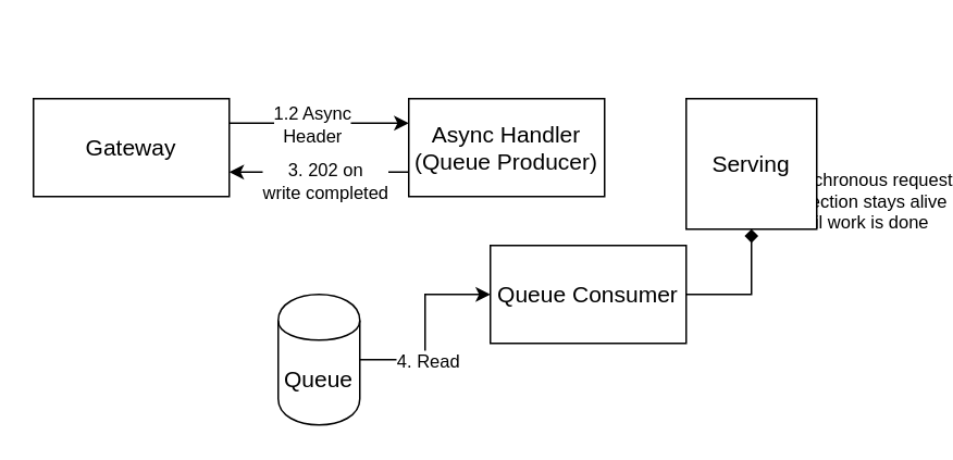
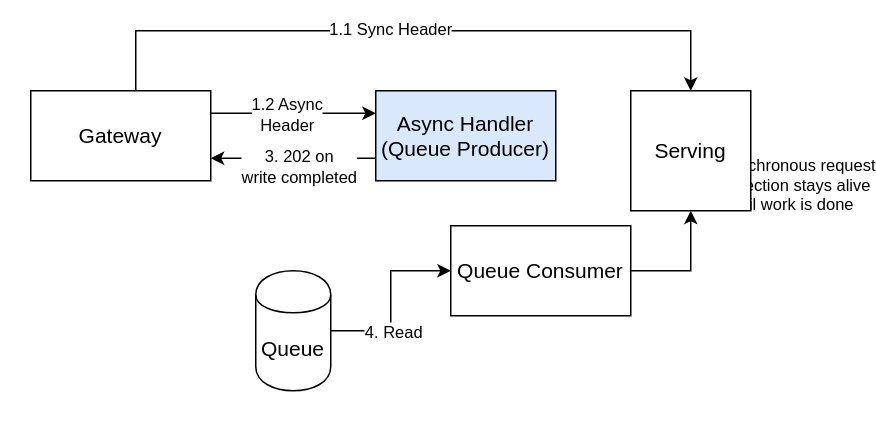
  <mxCell id="0" />
  <mxCell id="1" parent="0" />
  <mxCell id="2" style="edgeStyle=orthogonalEdgeStyle;rounded=0;orthogonalLoop=1;jettySize=auto;html=1;exitX=1;exitY=0.25;exitDx=0;exitDy=0;entryX=0;entryY=0.25;entryDx=0;entryDy=0;" parent="1" source="6" target="9" edge="1"><mxGeometry relative="1" as="geometry" /></mxCell>
  <mxCell id="3" value="1.2 Async &lt;br&gt;Header" style="edgeLabel;html=1;align=center;verticalAlign=middle;resizable=0;points=[];" parent="2" vertex="1" connectable="0"><mxGeometry x="-0.098" relative="1" as="geometry"><mxPoint as="offset" /></mxGeometry></mxCell>
+ <mxCell id="4" style="edgeStyle=orthogonalEdgeStyle;rounded=0;orthogonalLoop=1;jettySize=auto;html=1;exitX=0.5;exitY=0;exitDx=0;exitDy=0;entryX=0.5;entryY=0;entryDx=0;entryDy=0;" parent="1" source="6" target="16" edge="1"><mxGeometry relative="1" as="geometry"><Array as="points"><mxPoint x="90" y="20" /><mxPoint x="460" y="20" /></Array></mxGeometry></mxCell>
+ <mxCell id="5" value="1.1 Sync Header" style="edgeLabel;html=1;align=center;verticalAlign=middle;resizable=0;points=[];" parent="4" vertex="1" connectable="0"><mxGeometry x="-0.049" y="2" relative="1" as="geometry"><mxPoint as="offset" /></mxGeometry></mxCell>
  <mxCell id="6" value="&lt;font style=&quot;font-size: 14px&quot;&gt;Gateway&lt;/font&gt;" style="rounded=0;whiteSpace=wrap;html=1;" parent="1" vertex="1"><mxGeometry x="20" y="60" width="120" height="60" as="geometry" /></mxCell>
  <mxCell id="7" style="edgeStyle=orthogonalEdgeStyle;rounded=0;orthogonalLoop=1;jettySize=auto;html=1;exitX=0;exitY=0.75;exitDx=0;exitDy=0;entryX=1;entryY=0.75;entryDx=0;entryDy=0;" parent="1" source="9" target="6" edge="1"><mxGeometry relative="1" as="geometry" /></mxCell>
  <mxCell id="8" value="3. 202 on &lt;br&gt;write completed" style="edgeLabel;html=1;align=center;verticalAlign=middle;resizable=0;points=[];" parent="7" vertex="1" connectable="0"><mxGeometry x="0.053" y="-2" relative="1" as="geometry"><mxPoint x="6" y="7" as="offset" /></mxGeometry></mxCell>
- <mxCell id="9" value="&lt;font style=&quot;font-size: 14px&quot;&gt;Async Handler (Queue Producer)&lt;/font&gt;" style="whiteSpace=wrap;html=1;rounded=0;" parent="1" vertex="1"><mxGeometry x="250" y="60" width="120" height="60" as="geometry" /></mxCell>
+ <mxCell id="9" value="&lt;font style=&quot;font-size: 14px&quot;&gt;Async Handler (Queue Producer)&lt;/font&gt;" style="whiteSpace=wrap;html=1;rounded=0;fillColor=#dae8fc;" parent="1" vertex="1"><mxGeometry x="250" y="60" width="120" height="60" as="geometry" /></mxCell>
  <mxCell id="10" style="edgeStyle=orthogonalEdgeStyle;rounded=0;orthogonalLoop=1;jettySize=auto;html=1;exitX=1;exitY=0.5;exitDx=0;exitDy=0;entryX=0;entryY=0.5;entryDx=0;entryDy=0;" parent="1" source="12" target="15" edge="1"><mxGeometry relative="1" as="geometry" /></mxCell>
  <mxCell id="11" value="4. Read" style="edgeLabel;html=1;align=center;verticalAlign=middle;resizable=0;points=[];" parent="10" vertex="1" connectable="0"><mxGeometry x="-0.407" y="1" relative="1" as="geometry"><mxPoint x="5" y="1" as="offset" /></mxGeometry></mxCell>
  <mxCell id="12" value="&lt;font style=&quot;font-size: 14px&quot;&gt;Queue&lt;/font&gt;" style="shape=cylinder;whiteSpace=wrap;html=1;boundedLbl=1;backgroundOutline=1;rotation=0;" parent="1" vertex="1"><mxGeometry x="170" y="180" width="50" height="80" as="geometry" /></mxCell>
- <mxCell id="13" style="edgeStyle=orthogonalEdgeStyle;rounded=0;orthogonalLoop=1;jettySize=auto;html=1;exitX=1;exitY=0.5;exitDx=0;exitDy=0;entryX=0.5;entryY=1;entryDx=0;entryDy=0;endArrow=diamond;" parent="1" source="15" target="16" edge="1"><mxGeometry relative="1" as="geometry" /></mxCell>
+ <mxCell id="13" style="edgeStyle=orthogonalEdgeStyle;rounded=0;orthogonalLoop=1;jettySize=auto;html=1;exitX=1;exitY=0.5;exitDx=0;exitDy=0;entryX=0.5;entryY=1;entryDx=0;entryDy=0;" parent="1" source="15" target="16" edge="1"><mxGeometry relative="1" as="geometry" /></mxCell>
  <mxCell id="14" value="5. synchronous request&lt;br&gt;connection stays alive &lt;br&gt;until work is done" style="edgeLabel;html=1;align=center;verticalAlign=middle;resizable=0;points=[];" parent="13" vertex="1" connectable="0"><mxGeometry x="-0.333" y="18" relative="1" as="geometry"><mxPoint x="78" y="-40" as="offset" /></mxGeometry></mxCell>
  <mxCell id="15" value="&lt;font style=&quot;font-size: 14px&quot;&gt;Queue Consumer&lt;/font&gt;" style="whiteSpace=wrap;html=1;rounded=0;" parent="1" vertex="1"><mxGeometry x="300" y="150" width="120" height="60" as="geometry" /></mxCell>
  <mxCell id="16" value="&lt;font style=&quot;font-size: 14px&quot;&gt;Serving&lt;/font&gt;" style="whiteSpace=wrap;html=1;aspect=fixed;" parent="1" vertex="1"><mxGeometry x="420" y="60" width="80" height="80" as="geometry" /></mxCell>
